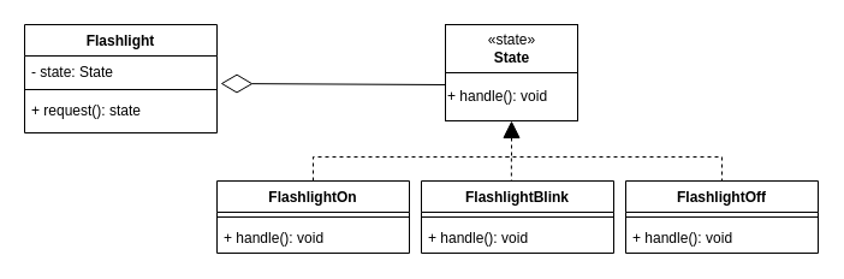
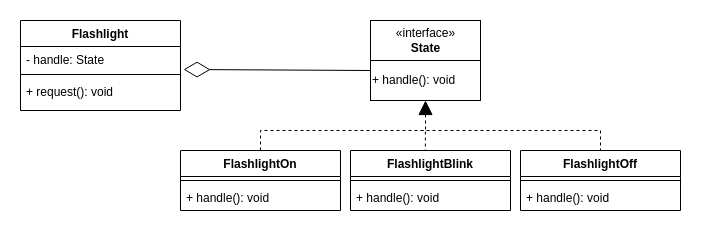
  <mxCell id="0" />
  <mxCell id="1" parent="0" />
  <mxCell id="2" value="Flashlight" style="swimlane;fontStyle=1;align=center;verticalAlign=top;childLayout=stackLayout;horizontal=1;startSize=26;horizontalStack=0;resizeParent=1;resizeParentMax=0;resizeLast=0;collapsible=1;marginBottom=0;" parent="1" vertex="1"><mxGeometry x="20" y="20" width="160" height="90" as="geometry" /></mxCell>
- <mxCell id="3" value="- state: State" style="text;strokeColor=none;fillColor=none;align=left;verticalAlign=top;spacingLeft=4;spacingRight=4;overflow=hidden;rotatable=0;points=[[0,0.5],[1,0.5]];portConstraint=eastwest;" parent="2" vertex="1"><mxGeometry y="26" width="160" height="24" as="geometry" /></mxCell>
+ <mxCell id="3" value="- handle: State" style="text;strokeColor=none;fillColor=none;align=left;verticalAlign=top;spacingLeft=4;spacingRight=4;overflow=hidden;rotatable=0;points=[[0,0.5],[1,0.5]];portConstraint=eastwest;" parent="2" vertex="1"><mxGeometry y="26" width="160" height="24" as="geometry" /></mxCell>
  <mxCell id="4" value="" style="line;strokeWidth=1;fillColor=none;align=left;verticalAlign=middle;spacingTop=-1;spacingLeft=3;spacingRight=3;rotatable=0;labelPosition=right;points=[];portConstraint=eastwest;" parent="2" vertex="1"><mxGeometry y="50" width="160" height="8" as="geometry" /></mxCell>
- <mxCell id="5" value="+ request(): state" style="text;strokeColor=none;fillColor=none;align=left;verticalAlign=top;spacingLeft=4;spacingRight=4;overflow=hidden;rotatable=0;points=[[0,0.5],[1,0.5]];portConstraint=eastwest;" parent="2" vertex="1"><mxGeometry y="58" width="160" height="32" as="geometry" /></mxCell>
+ <mxCell id="5" value="+ request(): void" style="text;strokeColor=none;fillColor=none;align=left;verticalAlign=top;spacingLeft=4;spacingRight=4;overflow=hidden;rotatable=0;points=[[0,0.5],[1,0.5]];portConstraint=eastwest;" parent="2" vertex="1"><mxGeometry y="58" width="160" height="32" as="geometry" /></mxCell>
  <mxCell id="6" value="" style="group" parent="1" vertex="1" connectable="0"><mxGeometry x="370" y="20" width="110" height="80" as="geometry" /></mxCell>
- <mxCell id="7" value="«state»&lt;br&gt;&lt;b&gt;State&lt;/b&gt;" style="html=1;" parent="6" vertex="1"><mxGeometry width="110" height="40" as="geometry" /></mxCell>
+ <mxCell id="7" value="«interface»&lt;br&gt;&lt;b&gt;State&lt;/b&gt;" style="html=1;" parent="6" vertex="1"><mxGeometry width="110" height="40" as="geometry" /></mxCell>
  <mxCell id="8" value="+ handle(): void" style="html=1;align=left;" parent="6" vertex="1"><mxGeometry y="40" width="110" height="40" as="geometry" /></mxCell>
  <mxCell id="9" value="FlashlightOn" style="swimlane;fontStyle=1;align=center;verticalAlign=top;childLayout=stackLayout;horizontal=1;startSize=26;horizontalStack=0;resizeParent=1;resizeParentMax=0;resizeLast=0;collapsible=1;marginBottom=0;" parent="1" vertex="1"><mxGeometry x="180" y="150" width="160" height="60" as="geometry" /></mxCell>
  <mxCell id="10" value="" style="line;strokeWidth=1;fillColor=none;align=left;verticalAlign=middle;spacingTop=-1;spacingLeft=3;spacingRight=3;rotatable=0;labelPosition=right;points=[];portConstraint=eastwest;" parent="9" vertex="1"><mxGeometry y="26" width="160" height="8" as="geometry" /></mxCell>
  <mxCell id="11" value="+ handle(): void" style="text;strokeColor=none;fillColor=none;align=left;verticalAlign=top;spacingLeft=4;spacingRight=4;overflow=hidden;rotatable=0;points=[[0,0.5],[1,0.5]];portConstraint=eastwest;" parent="9" vertex="1"><mxGeometry y="34" width="160" height="26" as="geometry" /></mxCell>
  <mxCell id="12" value="FlashlightBlink" style="swimlane;fontStyle=1;align=center;verticalAlign=top;childLayout=stackLayout;horizontal=1;startSize=26;horizontalStack=0;resizeParent=1;resizeParentMax=0;resizeLast=0;collapsible=1;marginBottom=0;" parent="1" vertex="1"><mxGeometry x="350" y="150" width="160" height="60" as="geometry" /></mxCell>
  <mxCell id="13" value="" style="line;strokeWidth=1;fillColor=none;align=left;verticalAlign=middle;spacingTop=-1;spacingLeft=3;spacingRight=3;rotatable=0;labelPosition=right;points=[];portConstraint=eastwest;" parent="12" vertex="1"><mxGeometry y="26" width="160" height="8" as="geometry" /></mxCell>
  <mxCell id="14" value="+ handle(): void" style="text;strokeColor=none;fillColor=none;align=left;verticalAlign=top;spacingLeft=4;spacingRight=4;overflow=hidden;rotatable=0;points=[[0,0.5],[1,0.5]];portConstraint=eastwest;" parent="12" vertex="1"><mxGeometry y="34" width="160" height="26" as="geometry" /></mxCell>
  <mxCell id="15" value="FlashlightOff" style="swimlane;fontStyle=1;align=center;verticalAlign=top;childLayout=stackLayout;horizontal=1;startSize=26;horizontalStack=0;resizeParent=1;resizeParentMax=0;resizeLast=0;collapsible=1;marginBottom=0;" parent="1" vertex="1"><mxGeometry x="520" y="150" width="160" height="60" as="geometry" /></mxCell>
  <mxCell id="16" value="" style="line;strokeWidth=1;fillColor=none;align=left;verticalAlign=middle;spacingTop=-1;spacingLeft=3;spacingRight=3;rotatable=0;labelPosition=right;points=[];portConstraint=eastwest;" parent="15" vertex="1"><mxGeometry y="26" width="160" height="8" as="geometry" /></mxCell>
  <mxCell id="17" value="+ handle(): void" style="text;strokeColor=none;fillColor=none;align=left;verticalAlign=top;spacingLeft=4;spacingRight=4;overflow=hidden;rotatable=0;points=[[0,0.5],[1,0.5]];portConstraint=eastwest;" parent="15" vertex="1"><mxGeometry y="34" width="160" height="26" as="geometry" /></mxCell>
  <mxCell id="18" value="" style="endArrow=diamondThin;endFill=0;endSize=24;html=1;entryX=1.019;entryY=0.958;entryDx=0;entryDy=0;entryPerimeter=0;exitX=0;exitY=0.25;exitDx=0;exitDy=0;" parent="1" source="8" target="3" edge="1"><mxGeometry width="160" relative="1" as="geometry"><mxPoint x="310" y="160" as="sourcePoint" /><mxPoint x="470" y="160" as="targetPoint" /></mxGeometry></mxCell>
  <mxCell id="19" value="" style="endArrow=block;dashed=1;endFill=1;endSize=12;html=1;entryX=0.5;entryY=1;entryDx=0;entryDy=0;exitX=0.5;exitY=0;exitDx=0;exitDy=0;rounded=0;" parent="1" source="9" target="8" edge="1"><mxGeometry width="160" relative="1" as="geometry"><mxPoint x="310" y="160" as="sourcePoint" /><mxPoint x="470" y="160" as="targetPoint" /><Array as="points"><mxPoint x="260" y="130" /><mxPoint x="425" y="130" /></Array></mxGeometry></mxCell>
  <mxCell id="20" value="" style="endArrow=none;dashed=1;endFill=0;endSize=12;html=1;entryX=0.5;entryY=0;entryDx=0;entryDy=0;rounded=0;" parent="1" target="15" edge="1"><mxGeometry width="160" relative="1" as="geometry"><mxPoint x="420" y="130" as="sourcePoint" /><mxPoint x="470" y="160" as="targetPoint" /><Array as="points"><mxPoint x="600" y="130" /></Array></mxGeometry></mxCell>
  <mxCell id="21" value="" style="endArrow=none;dashed=1;endFill=0;endSize=12;html=1;" parent="1" edge="1"><mxGeometry width="160" relative="1" as="geometry"><mxPoint x="424.86" y="131" as="sourcePoint" /><mxPoint x="424.86" y="150" as="targetPoint" /></mxGeometry></mxCell>
